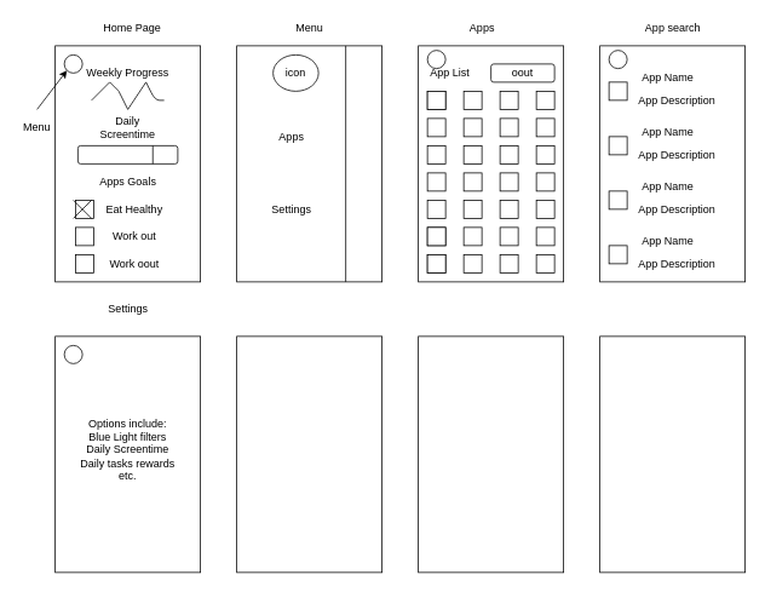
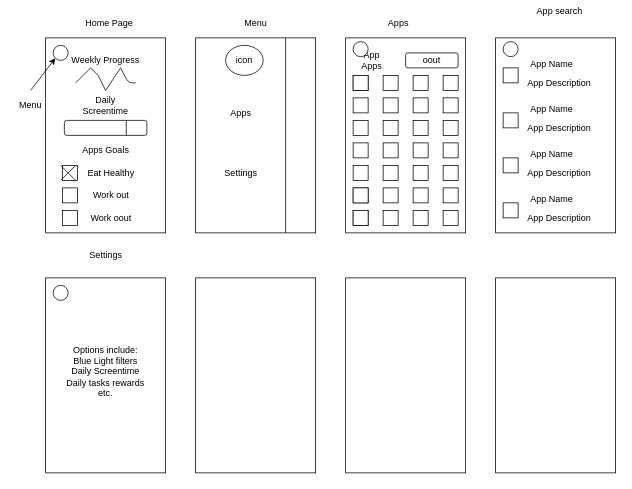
  <mxCell id="0" />
  <mxCell id="1" parent="0" />
  <mxCell id="2" value="" style="rounded=0;whiteSpace=wrap;html=1;" vertex="1" parent="1"><mxGeometry x="60" y="50" width="160" height="260" as="geometry" /></mxCell>
  <mxCell id="3" value="" style="rounded=0;whiteSpace=wrap;html=1;" vertex="1" parent="1"><mxGeometry x="260" y="50" width="160" height="260" as="geometry" /></mxCell>
  <mxCell id="4" value="" style="rounded=0;whiteSpace=wrap;html=1;" vertex="1" parent="1"><mxGeometry x="460" y="50" width="160" height="260" as="geometry" /></mxCell>
  <mxCell id="5" value="" style="rounded=0;whiteSpace=wrap;html=1;" vertex="1" parent="1"><mxGeometry x="660" y="50" width="160" height="260" as="geometry" /></mxCell>
  <mxCell id="6" value="" style="rounded=0;whiteSpace=wrap;html=1;" vertex="1" parent="1"><mxGeometry x="60" y="370" width="160" height="260" as="geometry" /></mxCell>
  <mxCell id="7" value="" style="rounded=0;whiteSpace=wrap;html=1;" vertex="1" parent="1"><mxGeometry x="260" y="370" width="160" height="260" as="geometry" /></mxCell>
  <mxCell id="8" value="" style="rounded=0;whiteSpace=wrap;html=1;" vertex="1" parent="1"><mxGeometry x="460" y="370" width="160" height="260" as="geometry" /></mxCell>
  <mxCell id="9" value="" style="rounded=0;whiteSpace=wrap;html=1;" vertex="1" parent="1"><mxGeometry x="660" y="370" width="160" height="260" as="geometry" /></mxCell>
  <mxCell id="10" value="" style="endArrow=none;html=1;" edge="1" parent="1"><mxGeometry width="50" height="50" relative="1" as="geometry"><mxPoint x="100" y="110" as="sourcePoint" /><mxPoint x="120" y="90" as="targetPoint" /></mxGeometry></mxCell>
  <mxCell id="11" value="" style="endArrow=none;html=1;" edge="1" parent="1"><mxGeometry width="50" height="50" relative="1" as="geometry"><mxPoint x="120" y="90" as="sourcePoint" /><mxPoint x="130" y="100" as="targetPoint" /></mxGeometry></mxCell>
  <mxCell id="12" value="" style="endArrow=none;html=1;" edge="1" parent="1"><mxGeometry width="50" height="50" relative="1" as="geometry"><mxPoint x="130" y="100" as="sourcePoint" /><mxPoint x="140" y="120" as="targetPoint" /></mxGeometry></mxCell>
  <mxCell id="13" value="" style="endArrow=none;html=1;" edge="1" parent="1"><mxGeometry width="50" height="50" relative="1" as="geometry"><mxPoint x="160" y="90" as="sourcePoint" /><mxPoint x="140" y="120" as="targetPoint" /></mxGeometry></mxCell>
  <mxCell id="14" value="" style="endArrow=none;html=1;" edge="1" parent="1"><mxGeometry width="50" height="50" relative="1" as="geometry"><mxPoint x="180" y="110" as="sourcePoint" /><mxPoint x="160" y="90" as="targetPoint" /><Array as="points"><mxPoint x="170" y="110" /></Array></mxGeometry></mxCell>
  <mxCell id="15" value="Weekly Progress" style="text;html=1;strokeColor=none;fillColor=none;align=center;verticalAlign=middle;whiteSpace=wrap;rounded=0;" vertex="1" parent="1"><mxGeometry x="85" y="70" width="110" height="20" as="geometry" /></mxCell>
  <mxCell id="16" value="" style="rounded=1;whiteSpace=wrap;html=1;" vertex="1" parent="1"><mxGeometry x="85" y="160" width="110" height="20" as="geometry" /></mxCell>
  <mxCell id="17" value="" style="endArrow=none;html=1;exitX=0.75;exitY=0;exitDx=0;exitDy=0;entryX=0.75;entryY=1;entryDx=0;entryDy=0;" edge="1" parent="1" source="16" target="16"><mxGeometry width="50" height="50" relative="1" as="geometry"><mxPoint x="420" y="200" as="sourcePoint" /><mxPoint x="470" y="150" as="targetPoint" /></mxGeometry></mxCell>
  <mxCell id="18" value="Daily Screentime" style="text;html=1;strokeColor=none;fillColor=none;align=center;verticalAlign=middle;whiteSpace=wrap;rounded=0;" vertex="1" parent="1"><mxGeometry x="110" y="130" width="60" height="20" as="geometry" /></mxCell>
  <mxCell id="19" value="" style="whiteSpace=wrap;html=1;aspect=fixed;" vertex="1" parent="1"><mxGeometry x="82.5" y="220" width="20" height="20" as="geometry" /></mxCell>
  <mxCell id="20" value="Apps Goals" style="text;html=1;strokeColor=none;fillColor=none;align=center;verticalAlign=middle;whiteSpace=wrap;rounded=0;" vertex="1" parent="1"><mxGeometry x="102.5" y="190" width="75" height="20" as="geometry" /></mxCell>
  <mxCell id="21" value="" style="whiteSpace=wrap;html=1;aspect=fixed;" vertex="1" parent="1"><mxGeometry x="82.5" y="250" width="20" height="20" as="geometry" /></mxCell>
  <mxCell id="22" value="" style="whiteSpace=wrap;html=1;aspect=fixed;" vertex="1" parent="1"><mxGeometry x="82.5" y="280" width="20" height="20" as="geometry" /></mxCell>
  <mxCell id="23" value="Eat Healthy&lt;span style=&quot;color: rgba(0 , 0 , 0 , 0) ; font-family: monospace ; font-size: 0px&quot;&gt;%3CmxGraphModel%3E%3Croot%3E%3CmxCell%20id%3D%220%22%2F%3E%3CmxCell%20id%3D%221%22%20parent%3D%220%22%2F%3E%3CmxCell%20id%3D%222%22%20value%3D%22Daily%20Goals%22%20style%3D%22text%3Bhtml%3D1%3BstrokeColor%3Dnone%3BfillColor%3Dnone%3Balign%3Dcenter%3BverticalAlign%3Dmiddle%3BwhiteSpace%3Dwrap%3Brounded%3D0%3B%22%20vertex%3D%221%22%20parent%3D%221%22%3E%3CmxGeometry%20x%3D%2282.5%22%20y%3D%22180%22%20width%3D%2275%22%20height%3D%2220%22%20as%3D%22geometry%22%2F%3E%3C%2FmxCell%3E%3C%2Froot%3E%3C%2FmxGraphModel%3E&lt;/span&gt;" style="text;html=1;strokeColor=none;fillColor=none;align=center;verticalAlign=middle;whiteSpace=wrap;rounded=0;" vertex="1" parent="1"><mxGeometry x="110" y="220" width="75" height="20" as="geometry" /></mxCell>
  <mxCell id="24" value="Work out" style="text;html=1;strokeColor=none;fillColor=none;align=center;verticalAlign=middle;whiteSpace=wrap;rounded=0;" vertex="1" parent="1"><mxGeometry x="110" y="250" width="75" height="20" as="geometry" /></mxCell>
  <mxCell id="25" value="Work oout" style="text;html=1;strokeColor=none;fillColor=none;align=center;verticalAlign=middle;whiteSpace=wrap;rounded=0;" vertex="1" parent="1"><mxGeometry x="110" y="280" width="75" height="20" as="geometry" /></mxCell>
  <mxCell id="26" value="" style="group" vertex="1" connectable="0" parent="1"><mxGeometry x="80" y="220" width="20" height="20" as="geometry" /></mxCell>
  <mxCell id="27" value="" style="endArrow=none;html=1;" edge="1" parent="26"><mxGeometry width="50" height="50" relative="1" as="geometry"><mxPoint x="20" y="20" as="sourcePoint" /><mxPoint as="targetPoint" /></mxGeometry></mxCell>
  <mxCell id="28" value="" style="endArrow=none;html=1;" edge="1" parent="26"><mxGeometry width="50" height="50" relative="1" as="geometry"><mxPoint y="20" as="sourcePoint" /><mxPoint x="20" as="targetPoint" /></mxGeometry></mxCell>
  <mxCell id="29" value="Home Page" style="text;html=1;strokeColor=none;fillColor=none;align=center;verticalAlign=middle;whiteSpace=wrap;rounded=0;" vertex="1" parent="1"><mxGeometry x="80" y="20" width="130" height="20" as="geometry" /></mxCell>
  <mxCell id="30" value="" style="ellipse;whiteSpace=wrap;html=1;aspect=fixed;" vertex="1" parent="1"><mxGeometry x="70" y="60" width="20" height="20" as="geometry" /></mxCell>
  <mxCell id="31" value="" style="endArrow=classic;html=1;entryX=0;entryY=1;entryDx=0;entryDy=0;" edge="1" parent="1" target="30"><mxGeometry width="50" height="50" relative="1" as="geometry"><mxPoint x="40" y="120" as="sourcePoint" /><mxPoint x="80" y="70" as="targetPoint" /></mxGeometry></mxCell>
  <mxCell id="32" value="Menu" style="text;html=1;strokeColor=none;fillColor=none;align=center;verticalAlign=middle;whiteSpace=wrap;rounded=0;" vertex="1" parent="1"><mxGeometry y="130" width="40" height="20" as="geometry" x="20" /></mxCell>
  <mxCell id="33" value="Menu" style="text;html=1;align=center;verticalAlign=middle;resizable=0;points=[];autosize=1;" vertex="1" parent="1"><mxGeometry x="315" y="20" width="50" height="20" as="geometry" /></mxCell>
  <mxCell id="34" value="" style="endArrow=none;html=1;exitX=0.75;exitY=1;exitDx=0;exitDy=0;entryX=0.75;entryY=0;entryDx=0;entryDy=0;" edge="1" parent="1" source="3" target="3"><mxGeometry width="50" height="50" relative="1" as="geometry"><mxPoint x="460" y="210" as="sourcePoint" /><mxPoint x="510" y="160" as="targetPoint" /></mxGeometry></mxCell>
  <mxCell id="35" value="icon" style="ellipse;whiteSpace=wrap;html=1;" vertex="1" parent="1"><mxGeometry x="300" y="60" width="50" height="40" as="geometry" /></mxCell>
  <mxCell id="36" value="Settings" style="text;html=1;align=center;verticalAlign=middle;resizable=0;points=[];autosize=1;" vertex="1" parent="1"><mxGeometry x="290" y="220" width="60" height="20" as="geometry" /></mxCell>
  <mxCell id="37" value="Apps" style="text;html=1;align=center;verticalAlign=middle;resizable=0;points=[];autosize=1;" vertex="1" parent="1"><mxGeometry x="300" y="140" width="40" height="20" as="geometry" /></mxCell>
  <mxCell id="38" value="Apps" style="text;html=1;align=center;verticalAlign=middle;resizable=0;points=[];autosize=1;" vertex="1" parent="1"><mxGeometry x="510" y="20" width="40" height="20" as="geometry" /></mxCell>
  <mxCell id="39" value="" style="rounded=0;whiteSpace=wrap;html=1;" vertex="1" parent="1"><mxGeometry x="470" y="100" width="20" height="20" as="geometry" /></mxCell>
  <mxCell id="40" value="" style="rounded=0;whiteSpace=wrap;html=1;" vertex="1" parent="1"><mxGeometry x="510" y="100" width="20" height="20" as="geometry" /></mxCell>
  <mxCell id="41" value="" style="rounded=0;whiteSpace=wrap;html=1;" vertex="1" parent="1"><mxGeometry x="550" y="100" width="20" height="20" as="geometry" /></mxCell>
  <mxCell id="42" value="" style="rounded=0;whiteSpace=wrap;html=1;" vertex="1" parent="1"><mxGeometry x="590" y="100" width="20" height="20" as="geometry" /></mxCell>
  <mxCell id="43" value="" style="rounded=0;whiteSpace=wrap;html=1;" vertex="1" parent="1"><mxGeometry x="470" y="130" width="20" height="20" as="geometry" /></mxCell>
  <mxCell id="44" value="" style="rounded=0;whiteSpace=wrap;html=1;" vertex="1" parent="1"><mxGeometry x="510" y="130" width="20" height="20" as="geometry" /></mxCell>
  <mxCell id="45" value="" style="rounded=0;whiteSpace=wrap;html=1;" vertex="1" parent="1"><mxGeometry x="550" y="130" width="20" height="20" as="geometry" /></mxCell>
  <mxCell id="46" value="" style="rounded=0;whiteSpace=wrap;html=1;" vertex="1" parent="1"><mxGeometry x="590" y="130" width="20" height="20" as="geometry" /></mxCell>
  <mxCell id="47" value="" style="rounded=0;whiteSpace=wrap;html=1;" vertex="1" parent="1"><mxGeometry x="470" y="160" width="20" height="20" as="geometry" /></mxCell>
  <mxCell id="48" value="" style="rounded=0;whiteSpace=wrap;html=1;" vertex="1" parent="1"><mxGeometry x="510" y="160" width="20" height="20" as="geometry" /></mxCell>
  <mxCell id="49" value="" style="rounded=0;whiteSpace=wrap;html=1;" vertex="1" parent="1"><mxGeometry x="550" y="160" width="20" height="20" as="geometry" /></mxCell>
  <mxCell id="50" value="" style="rounded=0;whiteSpace=wrap;html=1;" vertex="1" parent="1"><mxGeometry x="590" y="160" width="20" height="20" as="geometry" /></mxCell>
  <mxCell id="51" value="" style="rounded=0;whiteSpace=wrap;html=1;" vertex="1" parent="1"><mxGeometry x="470" y="190" width="20" height="20" as="geometry" /></mxCell>
  <mxCell id="52" value="" style="rounded=0;whiteSpace=wrap;html=1;" vertex="1" parent="1"><mxGeometry x="510" y="190" width="20" height="20" as="geometry" /></mxCell>
  <mxCell id="53" value="" style="rounded=0;whiteSpace=wrap;html=1;" vertex="1" parent="1"><mxGeometry x="550" y="190" width="20" height="20" as="geometry" /></mxCell>
  <mxCell id="54" value="" style="rounded=0;whiteSpace=wrap;html=1;" vertex="1" parent="1"><mxGeometry x="590" y="190" width="20" height="20" as="geometry" /></mxCell>
  <mxCell id="55" value="" style="rounded=0;whiteSpace=wrap;html=1;" vertex="1" parent="1"><mxGeometry x="470" y="220" width="20" height="20" as="geometry" /></mxCell>
  <mxCell id="56" value="" style="rounded=0;whiteSpace=wrap;html=1;" vertex="1" parent="1"><mxGeometry x="510" y="220" width="20" height="20" as="geometry" /></mxCell>
  <mxCell id="57" value="" style="rounded=0;whiteSpace=wrap;html=1;" vertex="1" parent="1"><mxGeometry x="550" y="220" width="20" height="20" as="geometry" /></mxCell>
  <mxCell id="58" value="" style="rounded=0;whiteSpace=wrap;html=1;" vertex="1" parent="1"><mxGeometry x="590" y="220" width="20" height="20" as="geometry" /></mxCell>
  <mxCell id="59" value="" style="rounded=0;whiteSpace=wrap;html=1;" vertex="1" parent="1"><mxGeometry x="470" y="250" width="20" height="20" as="geometry" /></mxCell>
  <mxCell id="60" value="" style="rounded=0;whiteSpace=wrap;html=1;" vertex="1" parent="1"><mxGeometry x="510" y="250" width="20" height="20" as="geometry" /></mxCell>
  <mxCell id="61" value="" style="rounded=0;whiteSpace=wrap;html=1;" vertex="1" parent="1"><mxGeometry x="550" y="250" width="20" height="20" as="geometry" /></mxCell>
  <mxCell id="62" value="" style="rounded=0;whiteSpace=wrap;html=1;" vertex="1" parent="1"><mxGeometry x="590" y="250" width="20" height="20" as="geometry" /></mxCell>
  <mxCell id="63" value="" style="rounded=0;whiteSpace=wrap;html=1;" vertex="1" parent="1"><mxGeometry x="470" y="280" width="20" height="20" as="geometry" /></mxCell>
  <mxCell id="64" value="" style="rounded=0;whiteSpace=wrap;html=1;" vertex="1" parent="1"><mxGeometry x="510" y="280" width="20" height="20" as="geometry" /></mxCell>
  <mxCell id="65" value="" style="rounded=0;whiteSpace=wrap;html=1;" vertex="1" parent="1"><mxGeometry x="550" y="280" width="20" height="20" as="geometry" /></mxCell>
  <mxCell id="66" value="" style="rounded=0;whiteSpace=wrap;html=1;" vertex="1" parent="1"><mxGeometry x="590" y="280" width="20" height="20" as="geometry" /></mxCell>
- <mxCell id="67" value="App List" style="text;html=1;strokeColor=none;fillColor=none;align=center;verticalAlign=middle;whiteSpace=wrap;rounded=0;" vertex="1" parent="1"><mxGeometry x="470" y="70" width="50" height="20" as="geometry" /></mxCell>
+ <mxCell id="67" value="App Apps" style="text;html=1;strokeColor=none;fillColor=none;align=center;verticalAlign=middle;whiteSpace=wrap;rounded=0;" vertex="1" parent="1"><mxGeometry x="470" y="70" width="50" height="20" as="geometry" /></mxCell>
  <mxCell id="68" value="oout" style="rounded=1;whiteSpace=wrap;html=1;" vertex="1" parent="1"><mxGeometry x="540" y="70" width="70" height="20" as="geometry" /></mxCell>
- <mxCell id="69" value="App search" style="text;html=1;align=center;verticalAlign=middle;resizable=0;points=[];autosize=1;" vertex="1" parent="1"><mxGeometry x="700" y="20" width="80" height="20" as="geometry" /></mxCell>
+ <mxCell id="69" value="App search" style="text;html=1;align=center;verticalAlign=middle;resizable=0;points=[];autosize=1;" vertex="1" parent="1"><mxGeometry x="705" y="5" width="80" height="20" as="geometry" /></mxCell>
  <mxCell id="70" value="" style="rounded=0;whiteSpace=wrap;html=1;" vertex="1" parent="1"><mxGeometry x="470" y="100" width="20" height="20" as="geometry" /></mxCell>
  <mxCell id="71" value="" style="rounded=0;whiteSpace=wrap;html=1;" vertex="1" parent="1"><mxGeometry x="470" y="280" width="20" height="20" as="geometry" /></mxCell>
  <mxCell id="72" value="" style="rounded=0;whiteSpace=wrap;html=1;" vertex="1" parent="1"><mxGeometry x="470" y="250" width="20" height="20" as="geometry" /></mxCell>
  <mxCell id="73" value="" style="rounded=0;whiteSpace=wrap;html=1;" vertex="1" parent="1"><mxGeometry x="670" y="210" width="20" height="20" as="geometry" /></mxCell>
  <mxCell id="74" value="" style="rounded=0;whiteSpace=wrap;html=1;" vertex="1" parent="1"><mxGeometry x="670" y="90" width="20" height="20" as="geometry" /></mxCell>
  <mxCell id="75" value="" style="rounded=0;whiteSpace=wrap;html=1;" vertex="1" parent="1"><mxGeometry x="670" y="270" width="20" height="20" as="geometry" /></mxCell>
  <mxCell id="76" value="" style="rounded=0;whiteSpace=wrap;html=1;" vertex="1" parent="1"><mxGeometry x="670" y="150" width="20" height="20" as="geometry" /></mxCell>
  <mxCell id="77" value="App Name" style="text;html=1;strokeColor=none;fillColor=none;align=center;verticalAlign=middle;whiteSpace=wrap;rounded=0;" vertex="1" parent="1"><mxGeometry x="700" y="75" width="70" height="20" as="geometry" /></mxCell>
  <mxCell id="78" value="App Description" style="text;html=1;strokeColor=none;fillColor=none;align=center;verticalAlign=middle;whiteSpace=wrap;rounded=0;" vertex="1" parent="1"><mxGeometry x="700" y="95" width="90" height="30" as="geometry" /></mxCell>
  <mxCell id="79" value="App Name" style="text;html=1;strokeColor=none;fillColor=none;align=center;verticalAlign=middle;whiteSpace=wrap;rounded=0;" vertex="1" parent="1"><mxGeometry x="700" y="135" width="70" height="20" as="geometry" /></mxCell>
  <mxCell id="80" value="App Description" style="text;html=1;strokeColor=none;fillColor=none;align=center;verticalAlign=middle;whiteSpace=wrap;rounded=0;" vertex="1" parent="1"><mxGeometry x="700" y="155" width="90" height="30" as="geometry" /></mxCell>
  <mxCell id="81" value="App Name" style="text;html=1;strokeColor=none;fillColor=none;align=center;verticalAlign=middle;whiteSpace=wrap;rounded=0;" vertex="1" parent="1"><mxGeometry x="700" y="195" width="70" height="20" as="geometry" /></mxCell>
  <mxCell id="82" value="App Description" style="text;html=1;strokeColor=none;fillColor=none;align=center;verticalAlign=middle;whiteSpace=wrap;rounded=0;" vertex="1" parent="1"><mxGeometry x="700" y="215" width="90" height="30" as="geometry" /></mxCell>
  <mxCell id="83" value="App Name" style="text;html=1;strokeColor=none;fillColor=none;align=center;verticalAlign=middle;whiteSpace=wrap;rounded=0;" vertex="1" parent="1"><mxGeometry x="700" y="255" width="70" height="20" as="geometry" /></mxCell>
  <mxCell id="84" value="App Description" style="text;html=1;strokeColor=none;fillColor=none;align=center;verticalAlign=middle;whiteSpace=wrap;rounded=0;" vertex="1" parent="1"><mxGeometry x="700" y="275" width="90" height="30" as="geometry" /></mxCell>
  <mxCell id="85" value="Settings" style="text;html=1;align=center;verticalAlign=middle;resizable=0;points=[];autosize=1;" vertex="1" parent="1"><mxGeometry x="110" y="330" width="60" height="20" as="geometry" /></mxCell>
  <mxCell id="86" value="Options include:&lt;br&gt;Blue Light filters&lt;br&gt;Daily Screentime&lt;br&gt;Daily tasks rewards&lt;br&gt;etc." style="text;html=1;strokeColor=none;fillColor=none;align=center;verticalAlign=middle;whiteSpace=wrap;rounded=0;" vertex="1" parent="1"><mxGeometry x="80" y="390" width="120" height="210" as="geometry" /></mxCell>
  <mxCell id="87" value="" style="ellipse;whiteSpace=wrap;html=1;aspect=fixed;" vertex="1" parent="1"><mxGeometry x="470" y="55" width="20" height="20" as="geometry" /></mxCell>
  <mxCell id="88" value="" style="ellipse;whiteSpace=wrap;html=1;aspect=fixed;" vertex="1" parent="1"><mxGeometry x="670" y="55" width="20" height="20" as="geometry" /></mxCell>
  <mxCell id="89" value="" style="ellipse;whiteSpace=wrap;html=1;aspect=fixed;" vertex="1" parent="1"><mxGeometry x="70" y="380" width="20" height="20" as="geometry" /></mxCell>
